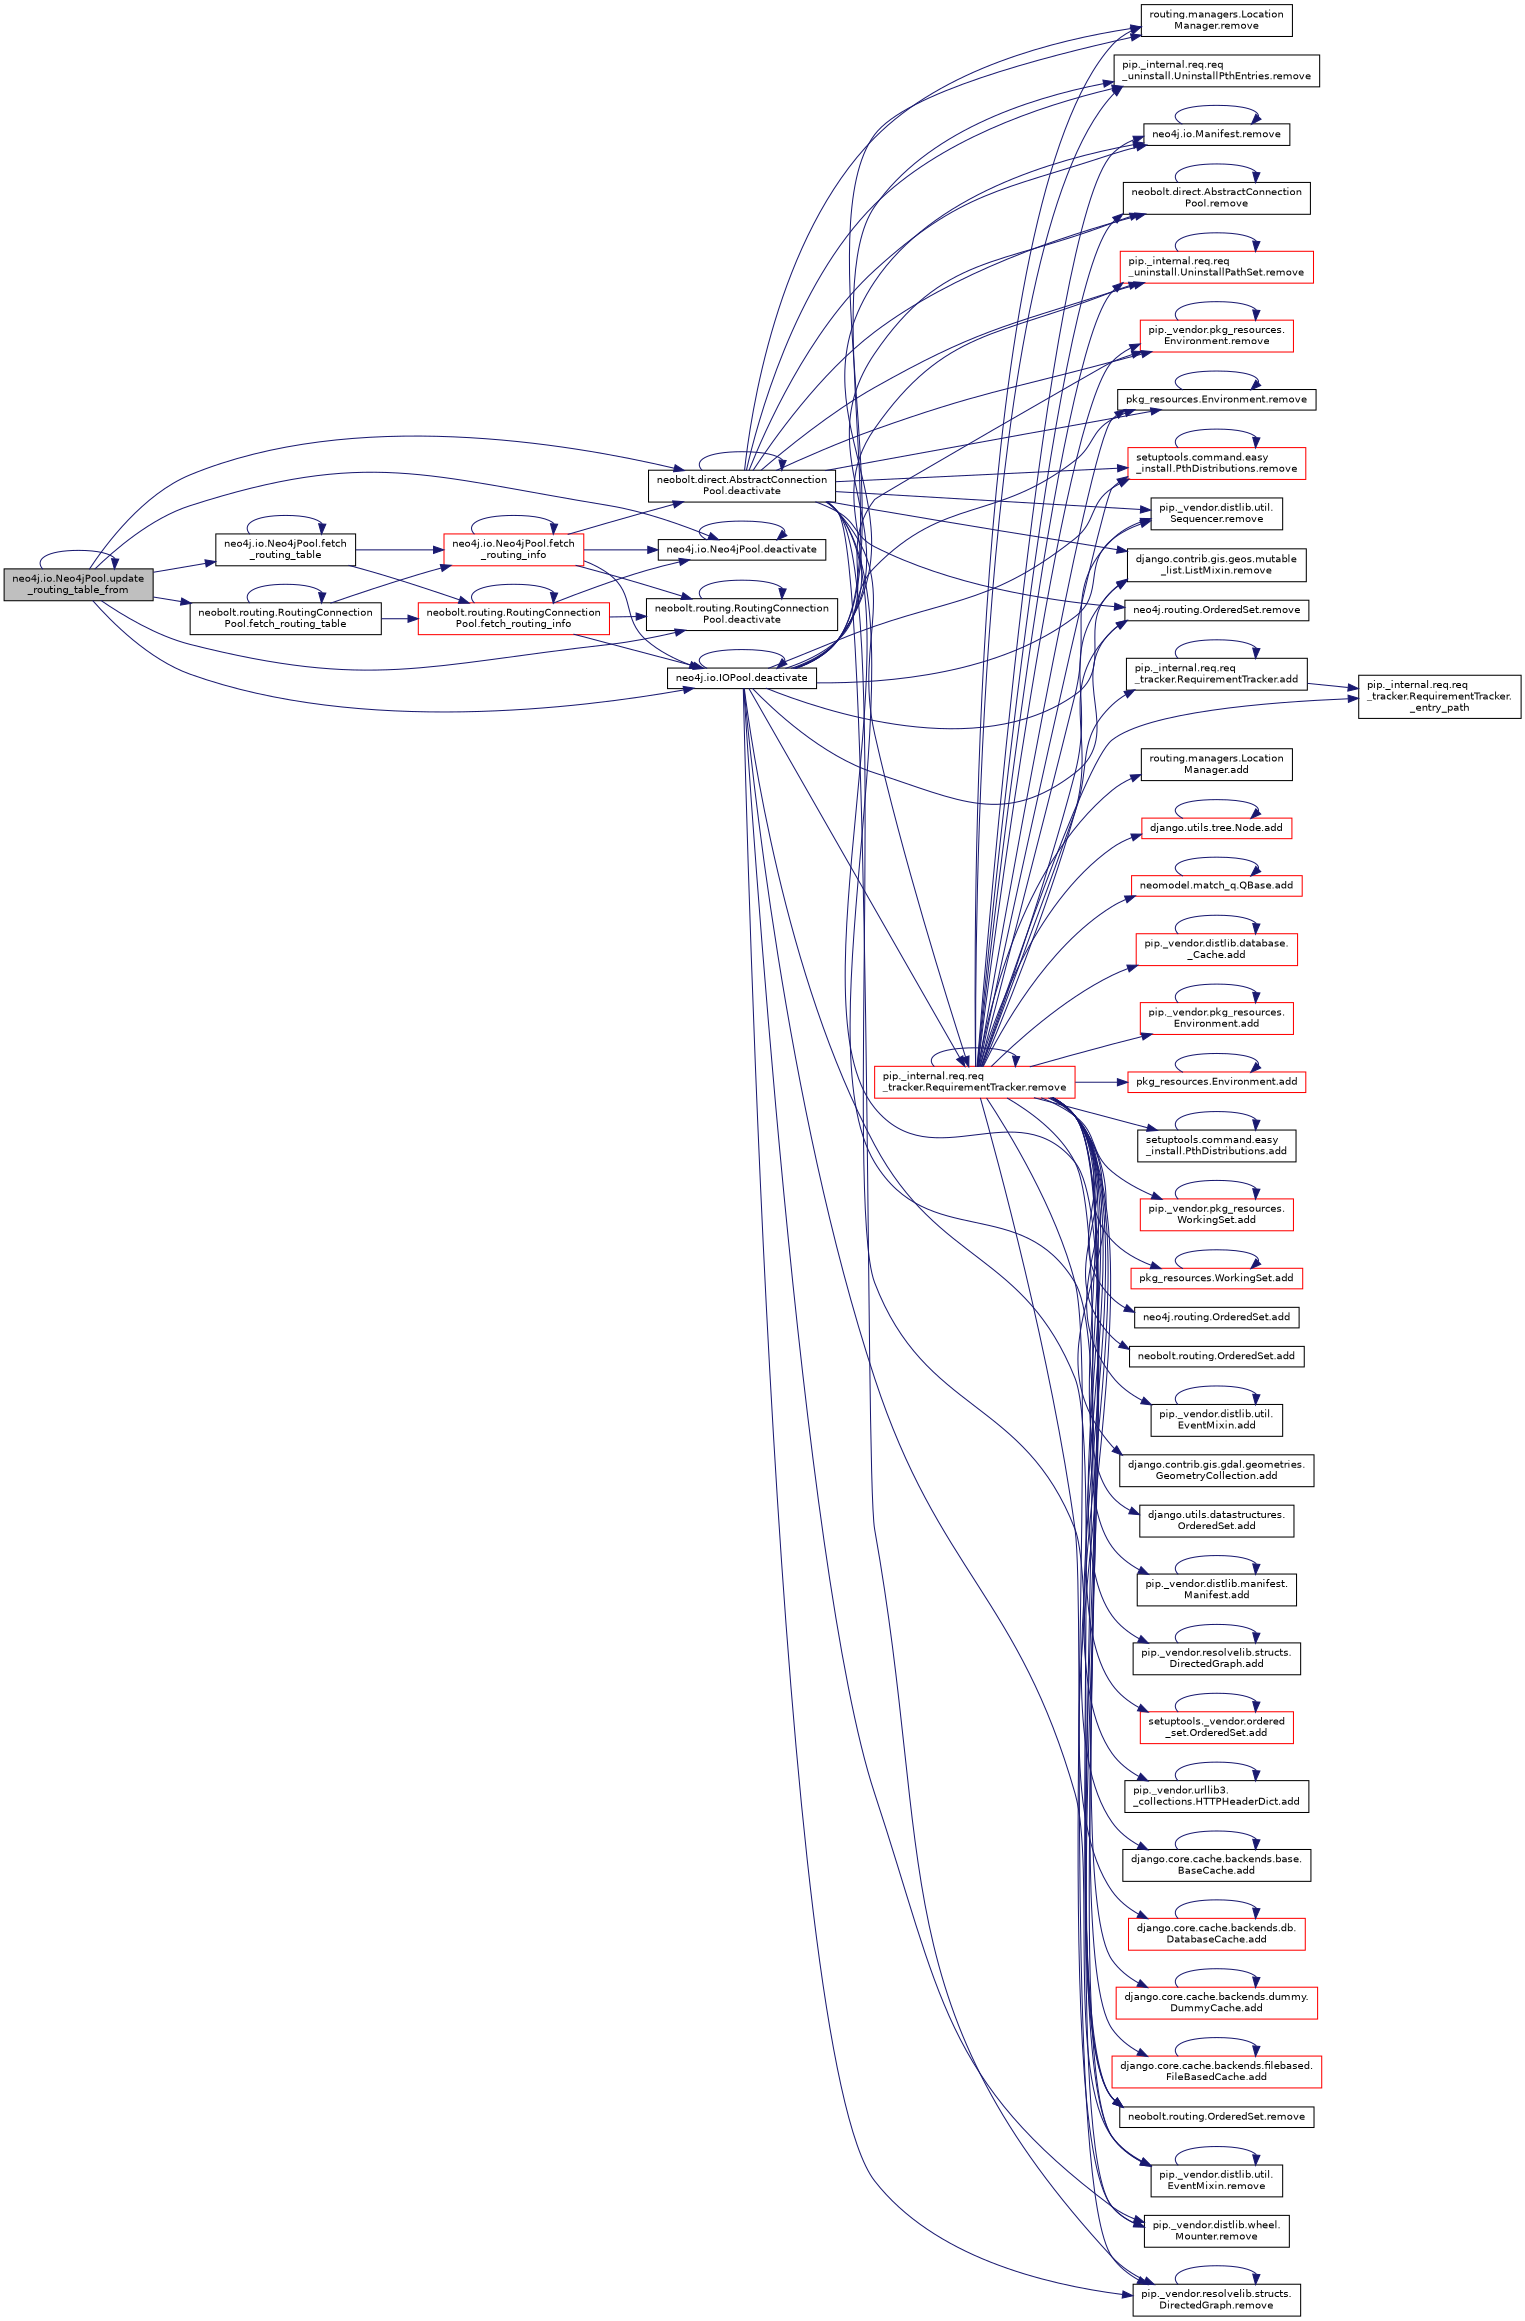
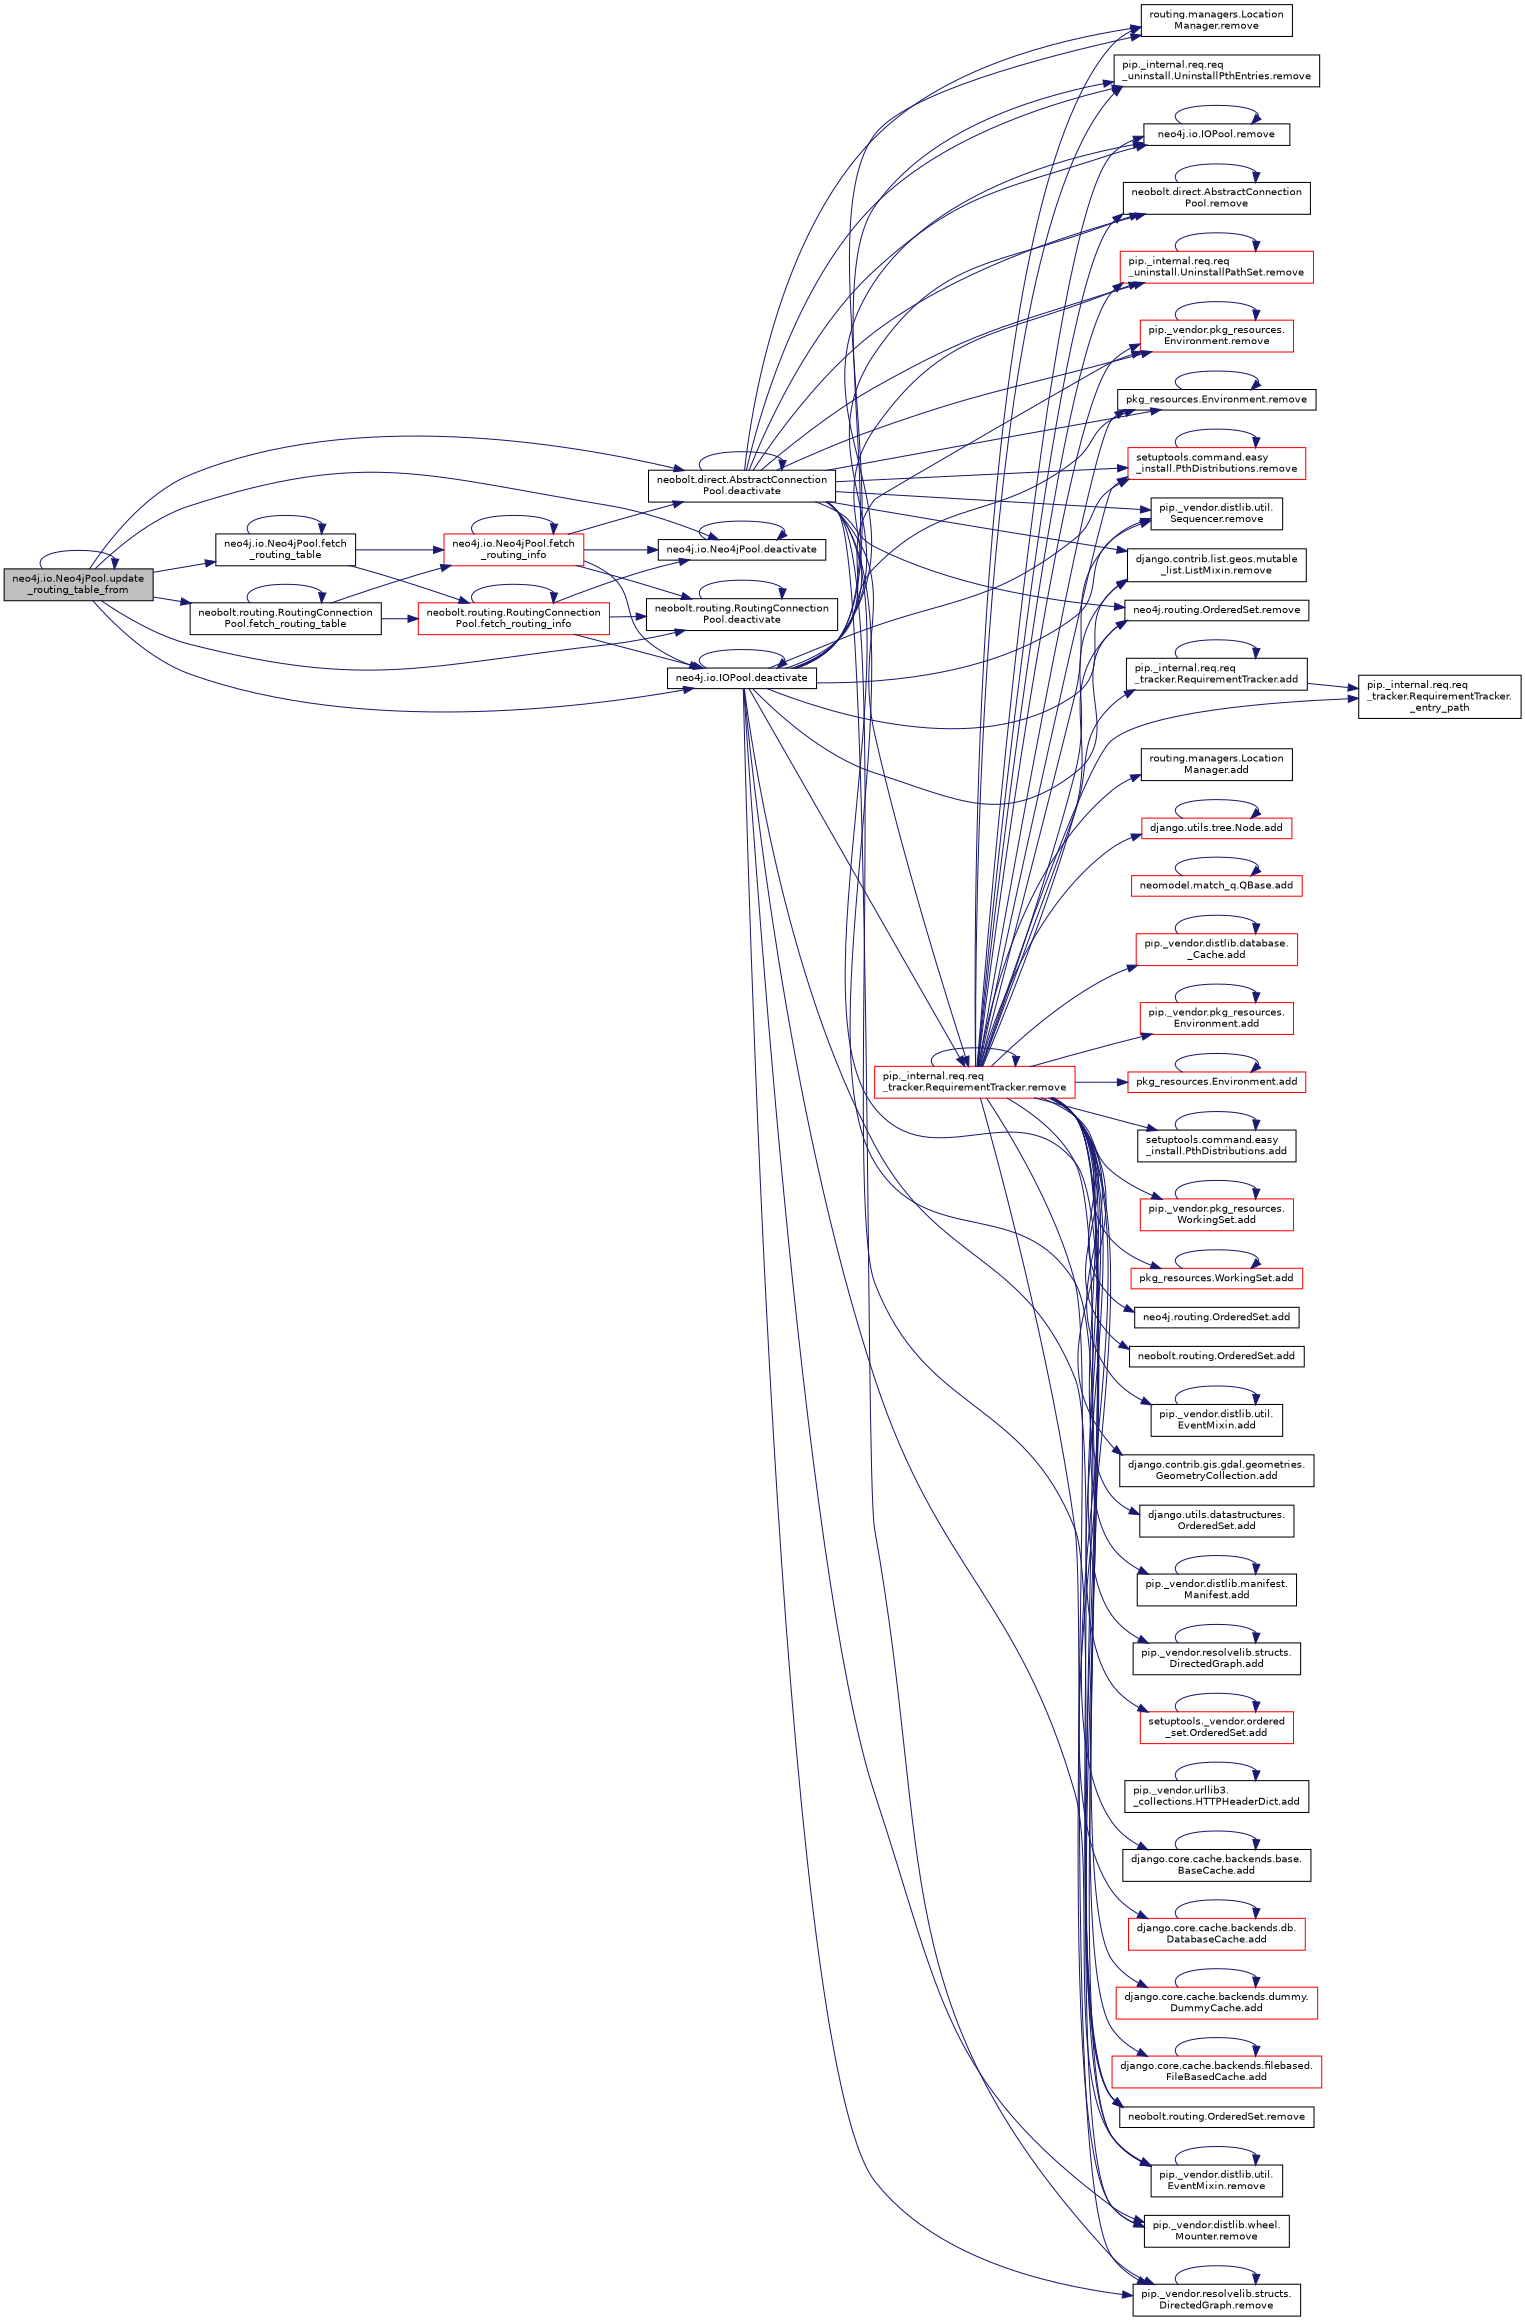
  digraph {
    rankdir=LR
    node [color=black fillcolor=white fontname=Helvetica fontsize=10 shape=record style=filled]
    edge [color=midnightblue fontname=Helvetica fontsize=10 labelfontname=Helvetica labelfontsize=10 style=solid]
    n1 [fillcolor=grey75 fontcolor=black height=0.2 label="neo4j.io.Neo4jPool.update\l_routing_table_from" width=0.4]
    n2 [height=0.2 label="neo4j.io.IOPool.deactivate" width=0.4]
    n3 [height=0.2 label="neo4j.io.Neo4jPool.deactivate" width=0.4]
    n4 [height=0.2 label="neobolt.direct.AbstractConnection\lPool.deactivate" width=0.4]
    n5 [height=0.2 label="neobolt.routing.RoutingConnection\lPool.deactivate" width=0.4]
    n6 [height=0.2 label="neo4j.io.Neo4jPool.fetch\l_routing_table" width=0.4]
    n7 [height=0.2 label="neobolt.routing.RoutingConnection\lPool.fetch_routing_table" width=0.4]
    n8 [height=0.2 label="routing.managers.Location\lManager.remove" width=0.4]
    n9 [color=red height=0.2 label="pip._internal.req.req\l_tracker.RequirementTracker.remove" width=0.4]
    n10 [height=0.2 label="pip._internal.req.req\l_uninstall.UninstallPthEntries.remove" width=0.4]
-   n11 [height=0.2 label="neo4j.io.Manifest.remove" width=0.4]
+   n11 [height=0.2 label="neo4j.io.IOPool.remove" width=0.4]
    n12 [height=0.2 label="neobolt.direct.AbstractConnection\lPool.remove" width=0.4]
    n13 [color=red height=0.2 label="pip._internal.req.req\l_uninstall.UninstallPathSet.remove" width=0.4]
    n14 [color=red height=0.2 label="pip._vendor.pkg_resources.\lEnvironment.remove" width=0.4]
    n15 [height=0.2 label="pkg_resources.Environment.remove" width=0.4]
    n16 [color=red height=0.2 label="setuptools.command.easy\l_install.PthDistributions.remove" width=0.4]
    n17 [height=0.2 label="neo4j.routing.OrderedSet.remove" width=0.4]
    n18 [height=0.2 label="neobolt.routing.OrderedSet.remove" width=0.4]
    n19 [height=0.2 label="pip._vendor.distlib.util.\lEventMixin.remove" width=0.4]
    n20 [height=0.2 label="pip._vendor.resolvelib.structs.\lDirectedGraph.remove" width=0.4]
    n21 [height=0.2 label="pip._vendor.distlib.wheel.\lMounter.remove" width=0.4]
    n22 [height=0.2 label="pip._vendor.distlib.util.\lSequencer.remove" width=0.4]
-   n23 [height=0.2 label="django.contrib.gis.geos.mutable\l_list.ListMixin.remove" width=0.4]
+   n23 [height=0.2 label="django.contrib.list.geos.mutable\l_list.ListMixin.remove" width=0.4]
    n24 [color=red height=0.2 label="neobolt.routing.RoutingConnection\lPool.fetch_routing_info" width=0.4]
    n25 [color=red height=0.2 label="neo4j.io.Neo4jPool.fetch\l_routing_info" width=0.4]
    n26 [height=0.2 label="pip._internal.req.req\l_tracker.RequirementTracker.\l_entry_path" width=0.4]
    n27 [height=0.2 label="routing.managers.Location\lManager.add" width=0.4]
    n28 [color=red height=0.2 label="django.utils.tree.Node.add" width=0.4]
    n29 [color=red height=0.2 label="neomodel.match_q.QBase.add" width=0.4]
    n30 [color=red height=0.2 label="pip._vendor.distlib.database.\l_Cache.add" width=0.4]
    n31 [color=red height=0.2 label="pip._vendor.pkg_resources.\lEnvironment.add" width=0.4]
    n32 [color=red height=0.2 label="pkg_resources.Environment.add" width=0.4]
    n33 [height=0.2 label="setuptools.command.easy\l_install.PthDistributions.add" width=0.4]
    n34 [color=red height=0.2 label="pip._vendor.pkg_resources.\lWorkingSet.add" width=0.4]
    n35 [color=red height=0.2 label="pkg_resources.WorkingSet.add" width=0.4]
    n36 [height=0.2 label="neo4j.routing.OrderedSet.add" width=0.4]
    n37 [height=0.2 label="neobolt.routing.OrderedSet.add" width=0.4]
    n38 [height=0.2 label="pip._vendor.distlib.util.\lEventMixin.add" width=0.4]
    n39 [height=0.2 label="django.contrib.gis.gdal.geometries.\lGeometryCollection.add" width=0.4]
    n40 [height=0.2 label="pip._internal.req.req\l_tracker.RequirementTracker.add" width=0.4]
    n41 [height=0.2 label="django.utils.datastructures.\lOrderedSet.add" width=0.4]
    n42 [height=0.2 label="pip._vendor.distlib.manifest.\lManifest.add" width=0.4]
    n43 [height=0.2 label="pip._vendor.resolvelib.structs.\lDirectedGraph.add" width=0.4]
    n44 [color=red height=0.2 label="setuptools._vendor.ordered\l_set.OrderedSet.add" width=0.4]
    n45 [height=0.2 label="pip._vendor.urllib3.\l_collections.HTTPHeaderDict.add" width=0.4]
    n46 [height=0.2 label="django.core.cache.backends.base.\lBaseCache.add" width=0.4]
    n47 [color=red height=0.2 label="django.core.cache.backends.db.\lDatabaseCache.add" width=0.4]
    n48 [color=red height=0.2 label="django.core.cache.backends.dummy.\lDummyCache.add" width=0.4]
    n49 [color=red height=0.2 label="django.core.cache.backends.filebased.\lFileBasedCache.add" width=0.4]
    n1 -> n1
    n1 -> n2
    n1 -> n3
    n1 -> n4
    n1 -> n5
    n1 -> n6
    n1 -> n7
    n2 -> n2
    n2 -> n8
    n2 -> n9
    n2 -> n10
    n2 -> n11
    n2 -> n12
    n2 -> n13
    n2 -> n14
    n2 -> n15
    n2 -> n16
    n2 -> n17
    n2 -> n18
    n2 -> n19
    n2 -> n20
    n2 -> n21
    n2 -> n22
    n2 -> n23
    n3 -> n3
    n4 -> n4
    n4 -> n8
    n4 -> n9
    n4 -> n10
    n4 -> n11
    n4 -> n12
    n4 -> n13
    n4 -> n14
    n4 -> n15
    n4 -> n16
    n4 -> n17
    n4 -> n18
    n4 -> n19
    n4 -> n20
    n4 -> n21
    n4 -> n22
    n4 -> n23
    n5 -> n5
    n6 -> n6
    n6 -> n24
    n6 -> n25
    n7 -> n7
    n7 -> n24
    n7 -> n25
    n9 -> n8
    n9 -> n9
    n9 -> n10
    n9 -> n11
    n9 -> n12
    n9 -> n13
    n9 -> n14
    n9 -> n15
    n9 -> n16
    n9 -> n17
    n9 -> n18
    n9 -> n19
    n9 -> n20
    n9 -> n21
    n9 -> n22
    n9 -> n23
    n9 -> n26
    n9 -> n27
    n9 -> n28
-   n9 -> n29
    n9 -> n30
    n9 -> n31
    n9 -> n32
    n9 -> n33
    n9 -> n34
    n9 -> n35
    n9 -> n36
    n9 -> n37
    n9 -> n38
    n9 -> n39
    n9 -> n40
    n9 -> n41
    n9 -> n42
    n9 -> n43
    n9 -> n44
-   n9 -> n45
    n9 -> n46
    n9 -> n47
    n9 -> n48
    n9 -> n49
    n11 -> n11
    n12 -> n12
    n13 -> n13
    n14 -> n14
    n15 -> n15
    n16 -> n16
    n19 -> n19
    n20 -> n20
    n24 -> n2
    n24 -> n3
    n24 -> n5
    n24 -> n24
    n25 -> n2
    n25 -> n3
    n25 -> n4
    n25 -> n5
    n25 -> n25
    n28 -> n28
    n29 -> n29
    n30 -> n30
    n31 -> n31
    n32 -> n32
    n33 -> n33
    n34 -> n34
    n35 -> n35
    n38 -> n38
    n40 -> n26
    n40 -> n40
    n42 -> n42
    n43 -> n43
    n44 -> n44
    n45 -> n45
    n46 -> n46
    n47 -> n47
    n48 -> n48
    n49 -> n49
  }
